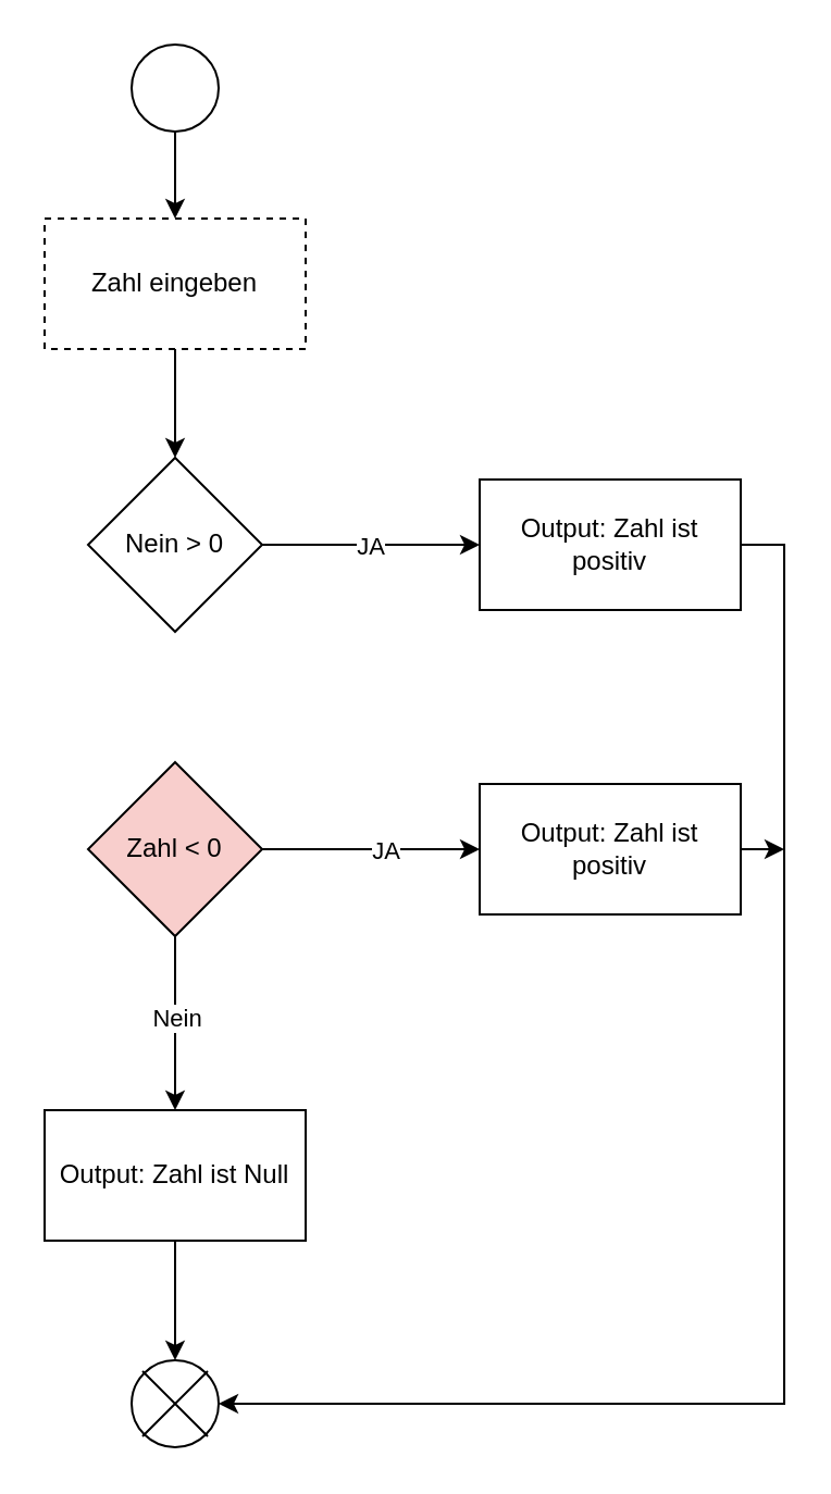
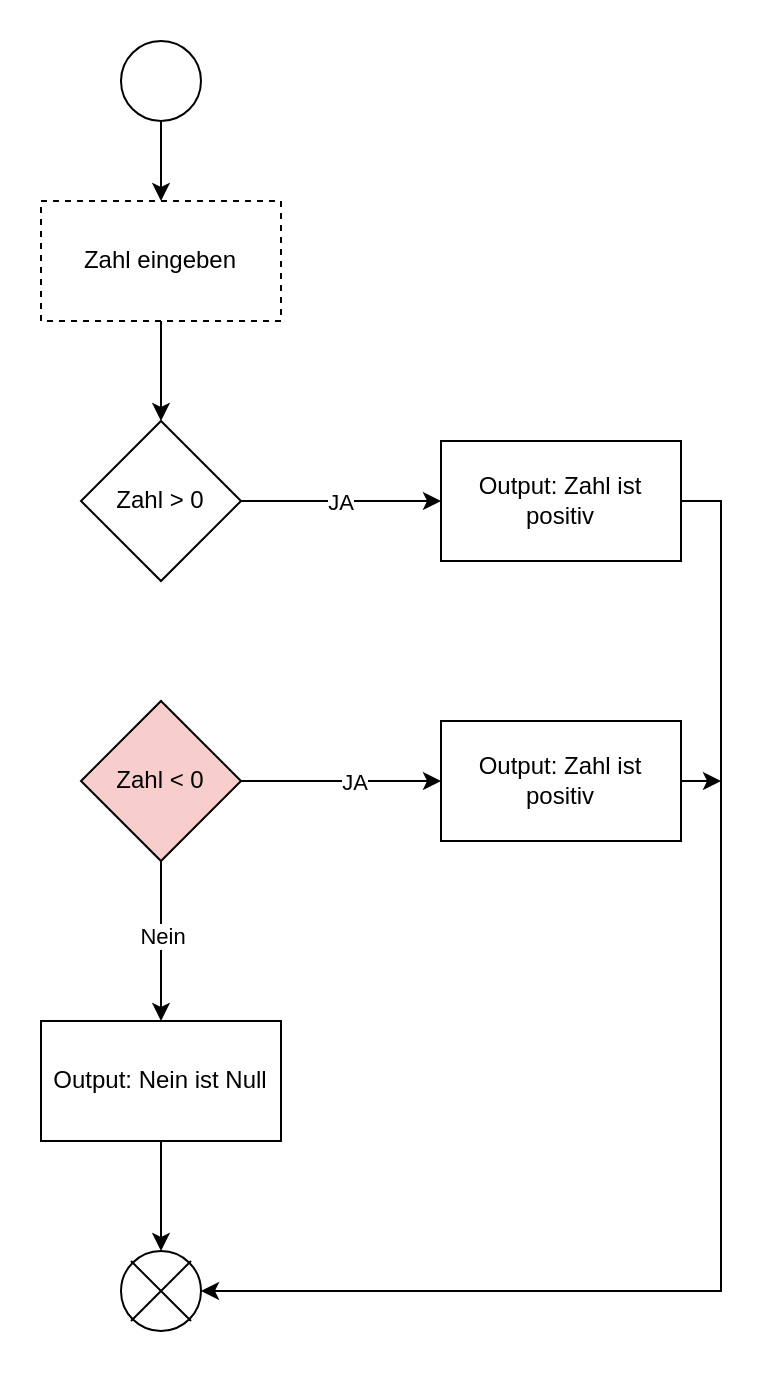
  <mxCell id="0" />
  <mxCell id="1" parent="0" />
  <mxCell id="2" style="edgeStyle=orthogonalEdgeStyle;rounded=0;orthogonalLoop=1;jettySize=auto;html=1;entryX=0.5;entryY=0;entryDx=0;entryDy=0;" edge="1" parent="1" source="3"><mxGeometry relative="1" as="geometry"><mxPoint x="80" y="210" as="targetPoint" /></mxGeometry></mxCell>
  <mxCell id="3" value="Zahl eingeben" style="rounded=0;whiteSpace=wrap;html=1;dashed=1;" vertex="1" parent="1"><mxGeometry x="20" y="100" width="120" height="60" as="geometry" /></mxCell>
  <mxCell id="4" style="edgeStyle=orthogonalEdgeStyle;rounded=0;orthogonalLoop=1;jettySize=auto;html=1;exitX=0.5;exitY=1;exitDx=0;exitDy=0;entryX=0.5;entryY=0;entryDx=0;entryDy=0;" edge="1" parent="1" source="5" target="3"><mxGeometry relative="1" as="geometry" /></mxCell>
  <mxCell id="5" value="" style="ellipse;whiteSpace=wrap;html=1;aspect=fixed;" vertex="1" parent="1"><mxGeometry x="60" y="20" width="40" height="40" as="geometry" /></mxCell>
  <mxCell id="6" style="edgeStyle=orthogonalEdgeStyle;rounded=0;orthogonalLoop=1;jettySize=auto;html=1;" edge="1" parent="1" source="8"><mxGeometry relative="1" as="geometry"><mxPoint x="220" y="250" as="targetPoint" /></mxGeometry></mxCell>
  <mxCell id="7" value="JA" style="edgeLabel;html=1;align=center;verticalAlign=middle;resizable=0;points=[];" vertex="1" connectable="0" parent="6"><mxGeometry x="-0.025" relative="1" as="geometry"><mxPoint as="offset" /></mxGeometry></mxCell>
- <mxCell id="8" value="Nein &amp;gt; 0" style="rhombus;whiteSpace=wrap;html=1;" vertex="1" parent="1"><mxGeometry x="40" y="210" width="80" height="80" as="geometry" /></mxCell>
+ <mxCell id="8" value="Zahl &amp;gt; 0" style="rhombus;whiteSpace=wrap;html=1;" vertex="1" parent="1"><mxGeometry x="40" y="210" width="80" height="80" as="geometry" /></mxCell>
  <mxCell id="9" style="edgeStyle=orthogonalEdgeStyle;rounded=0;orthogonalLoop=1;jettySize=auto;html=1;exitX=1;exitY=0.5;exitDx=0;exitDy=0;" edge="1" parent="1" source="13" target="17"><mxGeometry relative="1" as="geometry" /></mxCell>
  <mxCell id="10" value="JA" style="edgeLabel;html=1;align=center;verticalAlign=middle;resizable=0;points=[];" vertex="1" connectable="0" parent="9"><mxGeometry x="0.12" relative="1" as="geometry"><mxPoint as="offset" /></mxGeometry></mxCell>
  <mxCell id="11" style="edgeStyle=orthogonalEdgeStyle;rounded=0;orthogonalLoop=1;jettySize=auto;html=1;exitX=0.5;exitY=1;exitDx=0;exitDy=0;" edge="1" parent="1" source="13"><mxGeometry relative="1" as="geometry"><mxPoint x="80" y="510" as="targetPoint" /></mxGeometry></mxCell>
  <mxCell id="12" value="Nein" style="edgeLabel;html=1;align=center;verticalAlign=middle;resizable=0;points=[];" vertex="1" connectable="0" parent="11"><mxGeometry x="0.283" y="1" relative="1" as="geometry"><mxPoint x="-1" y="-14" as="offset" /></mxGeometry></mxCell>
  <mxCell id="13" value="Zahl &amp;lt; 0" style="rhombus;whiteSpace=wrap;html=1;fillColor=#f8cecc;" vertex="1" parent="1"><mxGeometry x="40" y="350" width="80" height="80" as="geometry" /></mxCell>
  <mxCell id="14" style="edgeStyle=orthogonalEdgeStyle;rounded=0;orthogonalLoop=1;jettySize=auto;html=1;exitX=1;exitY=0.5;exitDx=0;exitDy=0;entryX=1;entryY=0.5;entryDx=0;entryDy=0;" edge="1" parent="1" source="15" target="20"><mxGeometry relative="1" as="geometry" /></mxCell>
  <mxCell id="15" value="Output: Zahl ist positiv" style="rounded=0;whiteSpace=wrap;html=1;" vertex="1" parent="1"><mxGeometry x="220" y="220" width="120" height="60" as="geometry" /></mxCell>
  <mxCell id="16" style="edgeStyle=orthogonalEdgeStyle;rounded=0;orthogonalLoop=1;jettySize=auto;html=1;exitX=1;exitY=0.5;exitDx=0;exitDy=0;" edge="1" parent="1" source="17"><mxGeometry relative="1" as="geometry"><mxPoint x="360" y="390" as="targetPoint" /></mxGeometry></mxCell>
  <mxCell id="17" value="Output: Zahl ist positiv" style="rounded=0;whiteSpace=wrap;html=1;" vertex="1" parent="1"><mxGeometry x="220" y="360" width="120" height="60" as="geometry" /></mxCell>
  <mxCell id="18" value="" style="edgeStyle=orthogonalEdgeStyle;rounded=0;orthogonalLoop=1;jettySize=auto;html=1;" edge="1" parent="1" source="19" target="20"><mxGeometry relative="1" as="geometry" /></mxCell>
- <mxCell id="19" value="Output: Zahl ist Null" style="rounded=0;whiteSpace=wrap;html=1;" vertex="1" parent="1"><mxGeometry x="20" y="510" width="120" height="60" as="geometry" /></mxCell>
+ <mxCell id="19" value="Output: Nein ist Null" style="rounded=0;whiteSpace=wrap;html=1;" vertex="1" parent="1"><mxGeometry x="20" y="510" width="120" height="60" as="geometry" /></mxCell>
  <mxCell id="20" value="" style="ellipse;whiteSpace=wrap;html=1;aspect=fixed;" vertex="1" parent="1"><mxGeometry x="60" y="625" width="40" height="40" as="geometry" /></mxCell>
  <mxCell id="21" value="" style="shape=umlDestroy;html=1;" vertex="1" parent="1"><mxGeometry x="65" y="630" width="30" height="30" as="geometry" /></mxCell>
